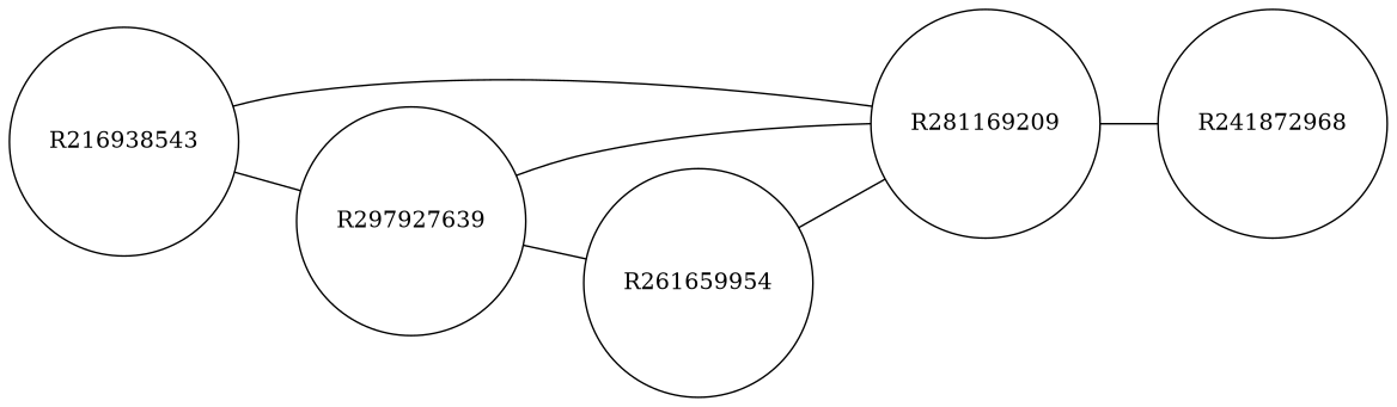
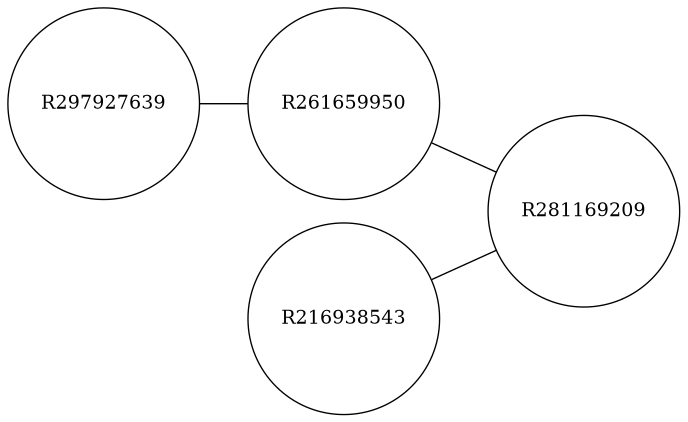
  graph {
    rankdir=LR
    node [shape=circle]
    edge [color=black]
    R281169209
-   R241872968
    R297927639
-   R261659954
+   R261659954 [label=R261659950]
    n5 [label=R216938543]
-   R281169209 -- R241872968
-   R297927639 -- R281169209
    R297927639 -- R261659954
    R261659954 -- R281169209
    n5 -- R281169209
-   n5 -- R297927639
  }
